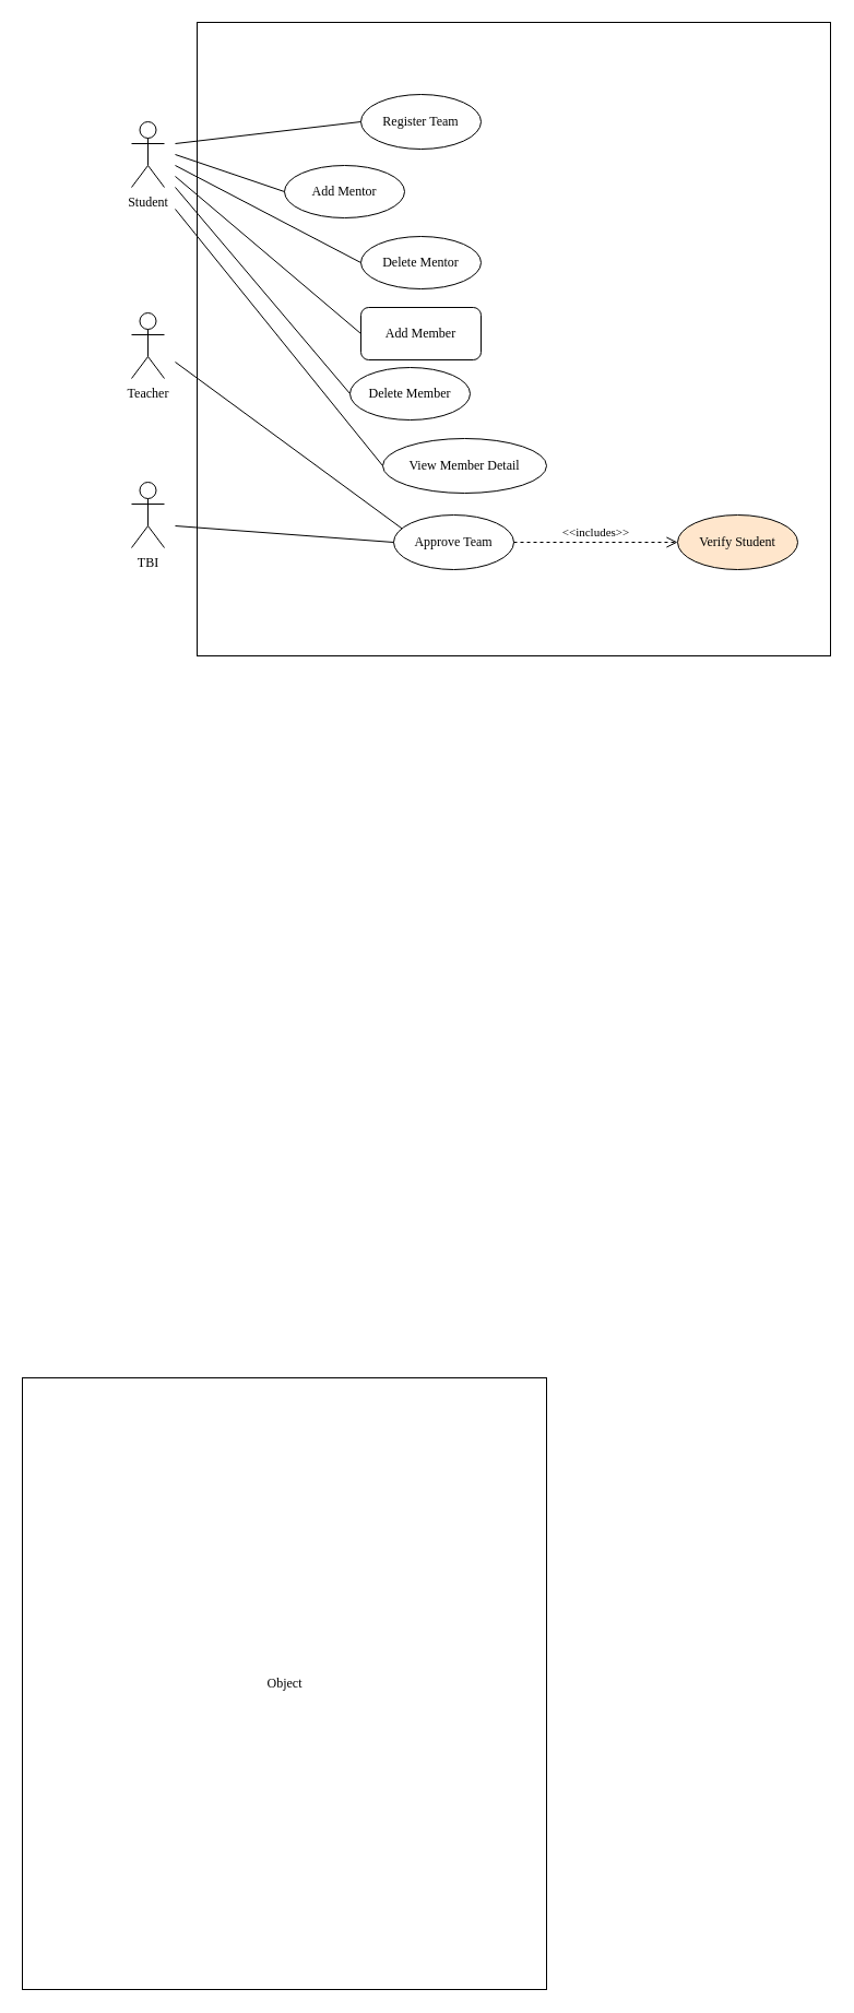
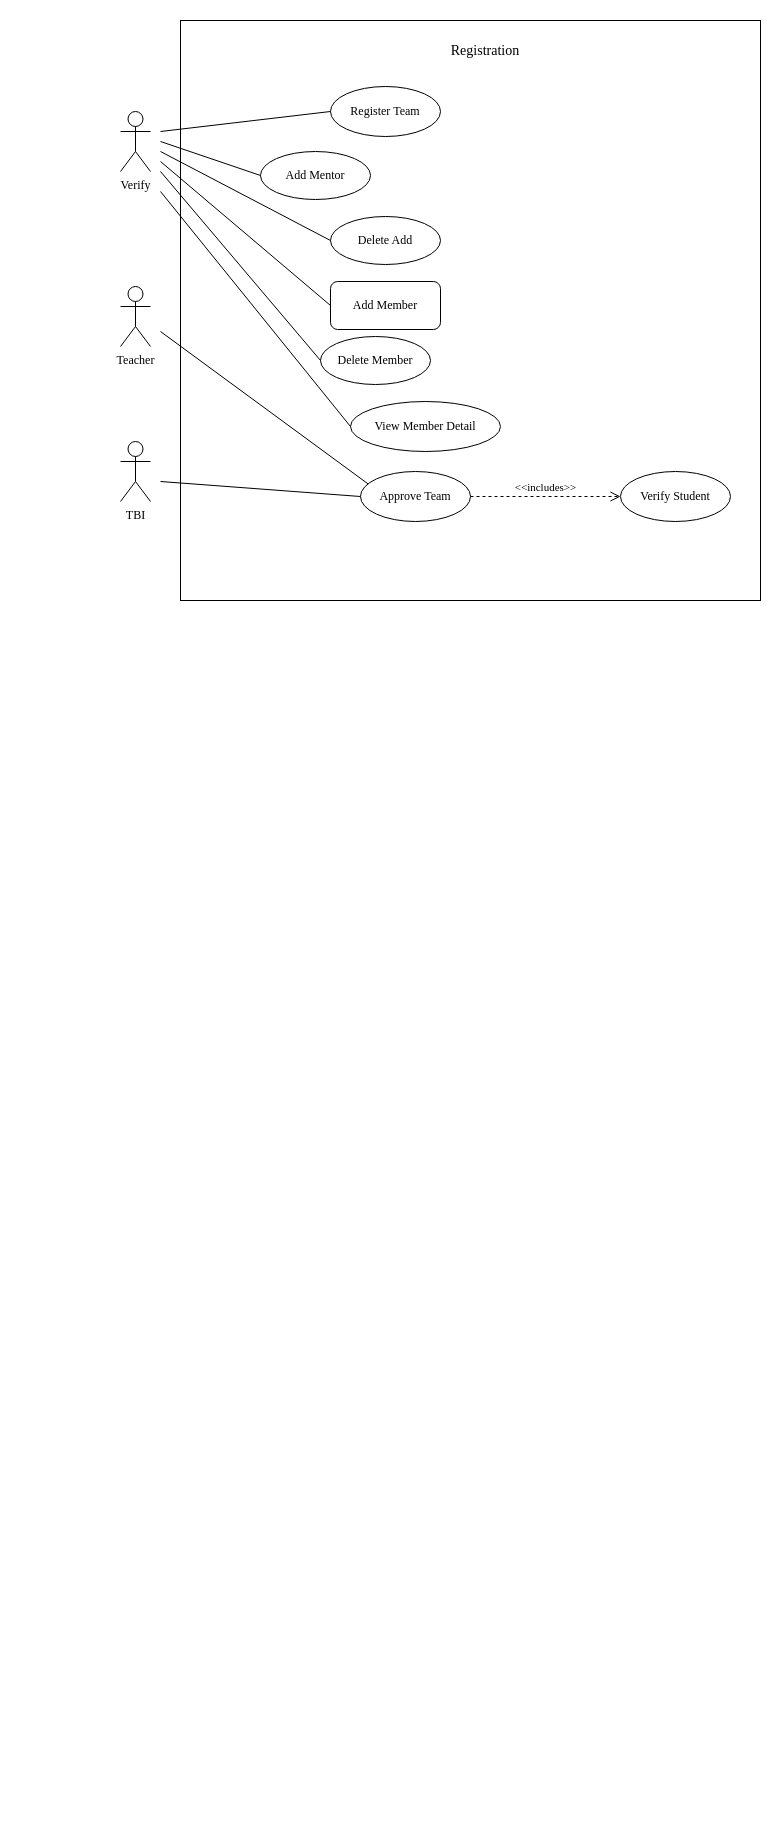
  <mxCell id="0" />
  <mxCell id="1" parent="0" />
  <mxCell id="2" value="" style="whiteSpace=wrap;html=1;aspect=fixed;fontFamily=Tahoma;" vertex="1" parent="1"><mxGeometry x="180" y="20" width="580" height="580" as="geometry" /></mxCell>
- <mxCell id="3" value="Object" style="html=1;fontFamily=Tahoma;" vertex="1" parent="1"><mxGeometry x="20" y="1261" width="480" height="560" as="geometry" /></mxCell>
- <mxCell id="4" value="Student" style="shape=umlActor;verticalLabelPosition=bottom;labelBackgroundColor=#ffffff;verticalAlign=top;html=1;fontFamily=Tahoma;" vertex="1" parent="1"><mxGeometry x="120" y="111" width="30" height="60" as="geometry" /></mxCell>
+ <mxCell id="4" value="Verify" style="shape=umlActor;verticalLabelPosition=bottom;labelBackgroundColor=#ffffff;verticalAlign=top;html=1;fontFamily=Tahoma;" vertex="1" parent="1"><mxGeometry x="120" y="111" width="30" height="60" as="geometry" /></mxCell>
  <mxCell id="5" value="Register Team" style="ellipse;whiteSpace=wrap;html=1;fontFamily=Tahoma;" vertex="1" parent="1"><mxGeometry x="330" y="86" width="110" height="50" as="geometry" /></mxCell>
  <mxCell id="6" value="Add Mentor" style="ellipse;whiteSpace=wrap;html=1;fontFamily=Tahoma;" vertex="1" parent="1"><mxGeometry x="260" y="151" width="110" height="48" as="geometry" /></mxCell>
- <mxCell id="7" value="Delete Mentor" style="ellipse;whiteSpace=wrap;html=1;fontFamily=Tahoma;" vertex="1" parent="1"><mxGeometry x="330" y="216" width="110" height="48" as="geometry" /></mxCell>
+ <mxCell id="7" value="Delete Add" style="ellipse;whiteSpace=wrap;html=1;fontFamily=Tahoma;" vertex="1" parent="1"><mxGeometry x="330" y="216" width="110" height="48" as="geometry" /></mxCell>
  <mxCell id="8" value="Add Member" style="whiteSpace=wrap;html=1;fontFamily=Tahoma;rounded=1;" vertex="1" parent="1"><mxGeometry x="330" y="281" width="110" height="48" as="geometry" /></mxCell>
  <mxCell id="9" value="Delete Member" style="ellipse;whiteSpace=wrap;html=1;fontFamily=Tahoma;" vertex="1" parent="1"><mxGeometry x="320" y="336" width="110" height="48" as="geometry" /></mxCell>
  <mxCell id="10" value="View Member Detail" style="ellipse;whiteSpace=wrap;html=1;fontFamily=Tahoma;" vertex="1" parent="1"><mxGeometry x="350" y="401" width="150" height="50" as="geometry" /></mxCell>
  <mxCell id="11" value="Approve Team" style="ellipse;whiteSpace=wrap;html=1;fontFamily=Tahoma;" vertex="1" parent="1"><mxGeometry x="360" y="471" width="110" height="50" as="geometry" /></mxCell>
  <mxCell id="12" value="Teacher" style="shape=umlActor;verticalLabelPosition=bottom;labelBackgroundColor=#ffffff;verticalAlign=top;html=1;fontFamily=Tahoma;" vertex="1" parent="1"><mxGeometry x="120" y="286" width="30" height="60" as="geometry" /></mxCell>
  <mxCell id="13" value="TBI" style="shape=umlActor;verticalLabelPosition=bottom;labelBackgroundColor=#ffffff;verticalAlign=top;html=1;fontFamily=Tahoma;" vertex="1" parent="1"><mxGeometry x="120" y="441" width="30" height="60" as="geometry" /></mxCell>
  <mxCell id="14" value="&amp;lt;&amp;lt;includes&amp;gt;&amp;gt;" style="html=1;verticalAlign=bottom;endArrow=open;dashed=1;endSize=8;fontFamily=Tahoma;entryX=0;entryY=0.5;entryDx=0;entryDy=0;" edge="1" parent="1" target="15"><mxGeometry relative="1" as="geometry"><mxPoint x="470" y="496" as="sourcePoint" /><mxPoint x="440" y="501" as="targetPoint" /></mxGeometry></mxCell>
- <mxCell id="15" value="Verify Student" style="ellipse;whiteSpace=wrap;html=1;fontFamily=Tahoma;fillColor=#ffe6cc;" vertex="1" parent="1"><mxGeometry x="620" y="471" width="110" height="50" as="geometry" /></mxCell>
+ <mxCell id="15" value="Verify Student" style="ellipse;whiteSpace=wrap;html=1;fontFamily=Tahoma;" vertex="1" parent="1"><mxGeometry x="620" y="471" width="110" height="50" as="geometry" /></mxCell>
  <mxCell id="16" value="" style="endArrow=none;html=1;fontFamily=Tahoma;entryX=0;entryY=0.5;entryDx=0;entryDy=0;" edge="1" parent="1" target="5"><mxGeometry width="50" height="50" relative="1" as="geometry"><mxPoint x="160" y="131" as="sourcePoint" /><mxPoint x="450" y="191" as="targetPoint" /></mxGeometry></mxCell>
  <mxCell id="17" value="" style="endArrow=none;html=1;fontFamily=Tahoma;entryX=0;entryY=0.5;entryDx=0;entryDy=0;" edge="1" parent="1" target="6"><mxGeometry width="50" height="50" relative="1" as="geometry"><mxPoint x="160" y="141" as="sourcePoint" /><mxPoint x="450" y="191" as="targetPoint" /></mxGeometry></mxCell>
  <mxCell id="18" value="" style="endArrow=none;html=1;fontFamily=Tahoma;entryX=0;entryY=0.5;entryDx=0;entryDy=0;" edge="1" parent="1" target="7"><mxGeometry width="50" height="50" relative="1" as="geometry"><mxPoint x="160" y="151" as="sourcePoint" /><mxPoint x="450" y="191" as="targetPoint" /></mxGeometry></mxCell>
  <mxCell id="19" value="" style="endArrow=none;html=1;fontFamily=Tahoma;entryX=0;entryY=0.5;entryDx=0;entryDy=0;" edge="1" parent="1" target="8"><mxGeometry width="50" height="50" relative="1" as="geometry"><mxPoint x="160" y="161" as="sourcePoint" /><mxPoint x="450" y="191" as="targetPoint" /></mxGeometry></mxCell>
  <mxCell id="20" value="" style="endArrow=none;html=1;fontFamily=Tahoma;entryX=0;entryY=0.5;entryDx=0;entryDy=0;" edge="1" parent="1" target="9"><mxGeometry width="50" height="50" relative="1" as="geometry"><mxPoint x="160" y="171" as="sourcePoint" /><mxPoint x="450" y="191" as="targetPoint" /></mxGeometry></mxCell>
  <mxCell id="21" value="" style="endArrow=none;html=1;fontFamily=Tahoma;entryX=0;entryY=0.5;entryDx=0;entryDy=0;" edge="1" parent="1" target="10"><mxGeometry width="50" height="50" relative="1" as="geometry"><mxPoint x="160" y="191" as="sourcePoint" /><mxPoint x="450" y="191" as="targetPoint" /></mxGeometry></mxCell>
  <mxCell id="22" value="" style="endArrow=none;html=1;fontFamily=Tahoma;entryX=0.069;entryY=0.248;entryDx=0;entryDy=0;entryPerimeter=0;" edge="1" parent="1" target="11"><mxGeometry width="50" height="50" relative="1" as="geometry"><mxPoint x="160" y="331" as="sourcePoint" /><mxPoint x="450" y="191" as="targetPoint" /></mxGeometry></mxCell>
  <mxCell id="23" value="" style="endArrow=none;html=1;fontFamily=Tahoma;exitX=0;exitY=0.5;exitDx=0;exitDy=0;" edge="1" parent="1" source="11"><mxGeometry width="50" height="50" relative="1" as="geometry"><mxPoint x="400" y="241" as="sourcePoint" /><mxPoint x="160" y="481" as="targetPoint" /></mxGeometry></mxCell>
+ <mxCell id="24" value="Registration" style="text;html=1;strokeColor=none;fillColor=none;align=center;verticalAlign=middle;whiteSpace=wrap;rounded=0;fontFamily=Tahoma;fontSize=14;" vertex="1" parent="1"><mxGeometry x="425" y="41" width="120" height="20" as="geometry" /></mxCell>
